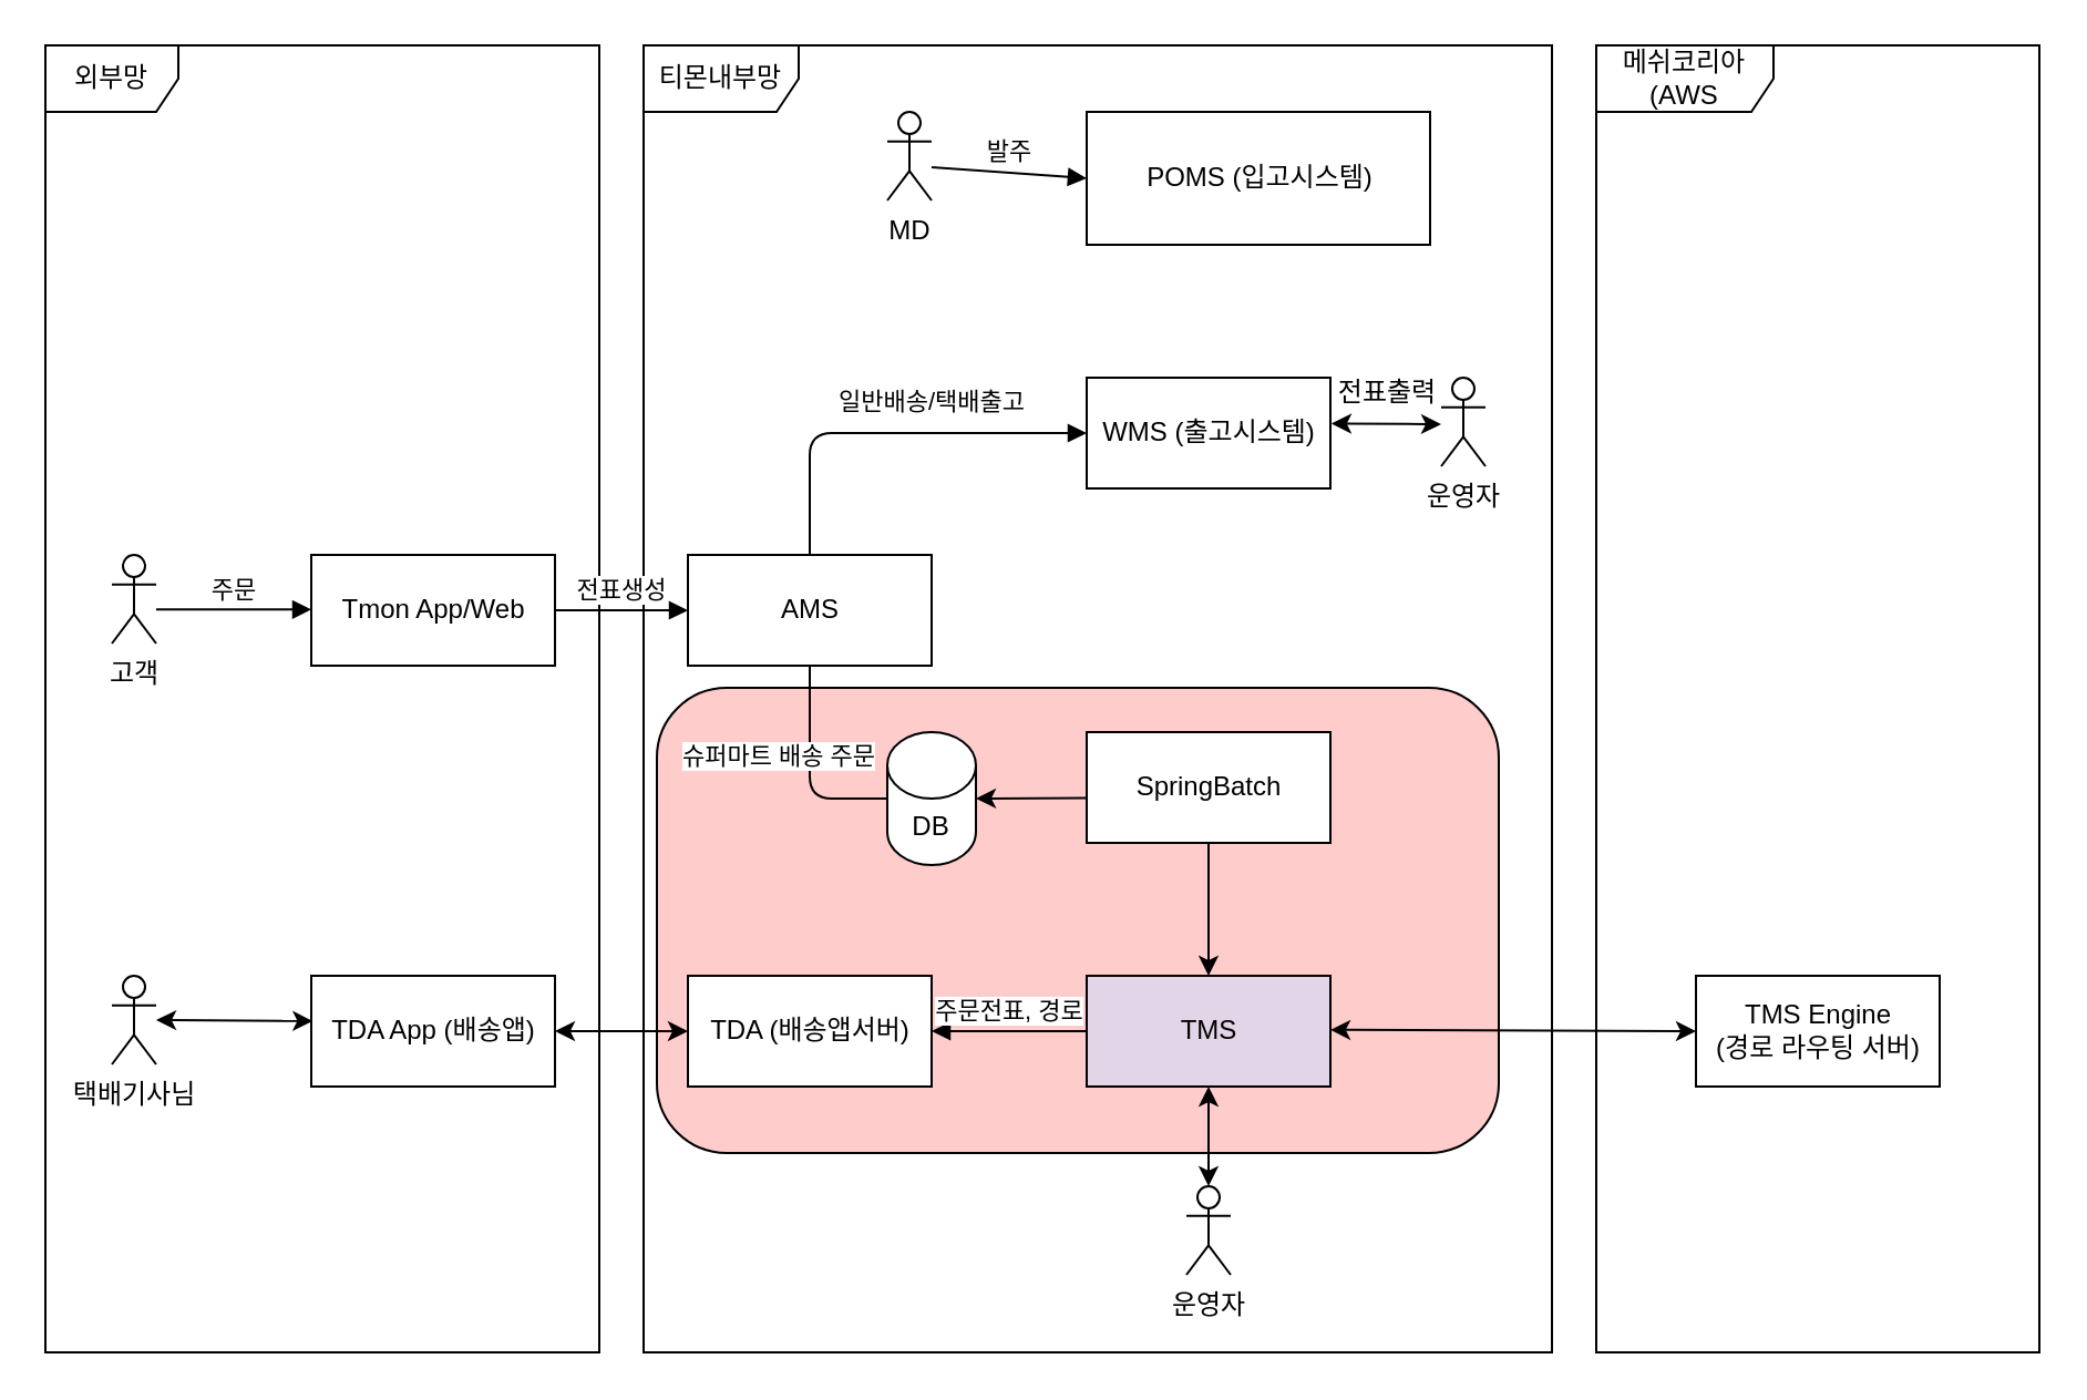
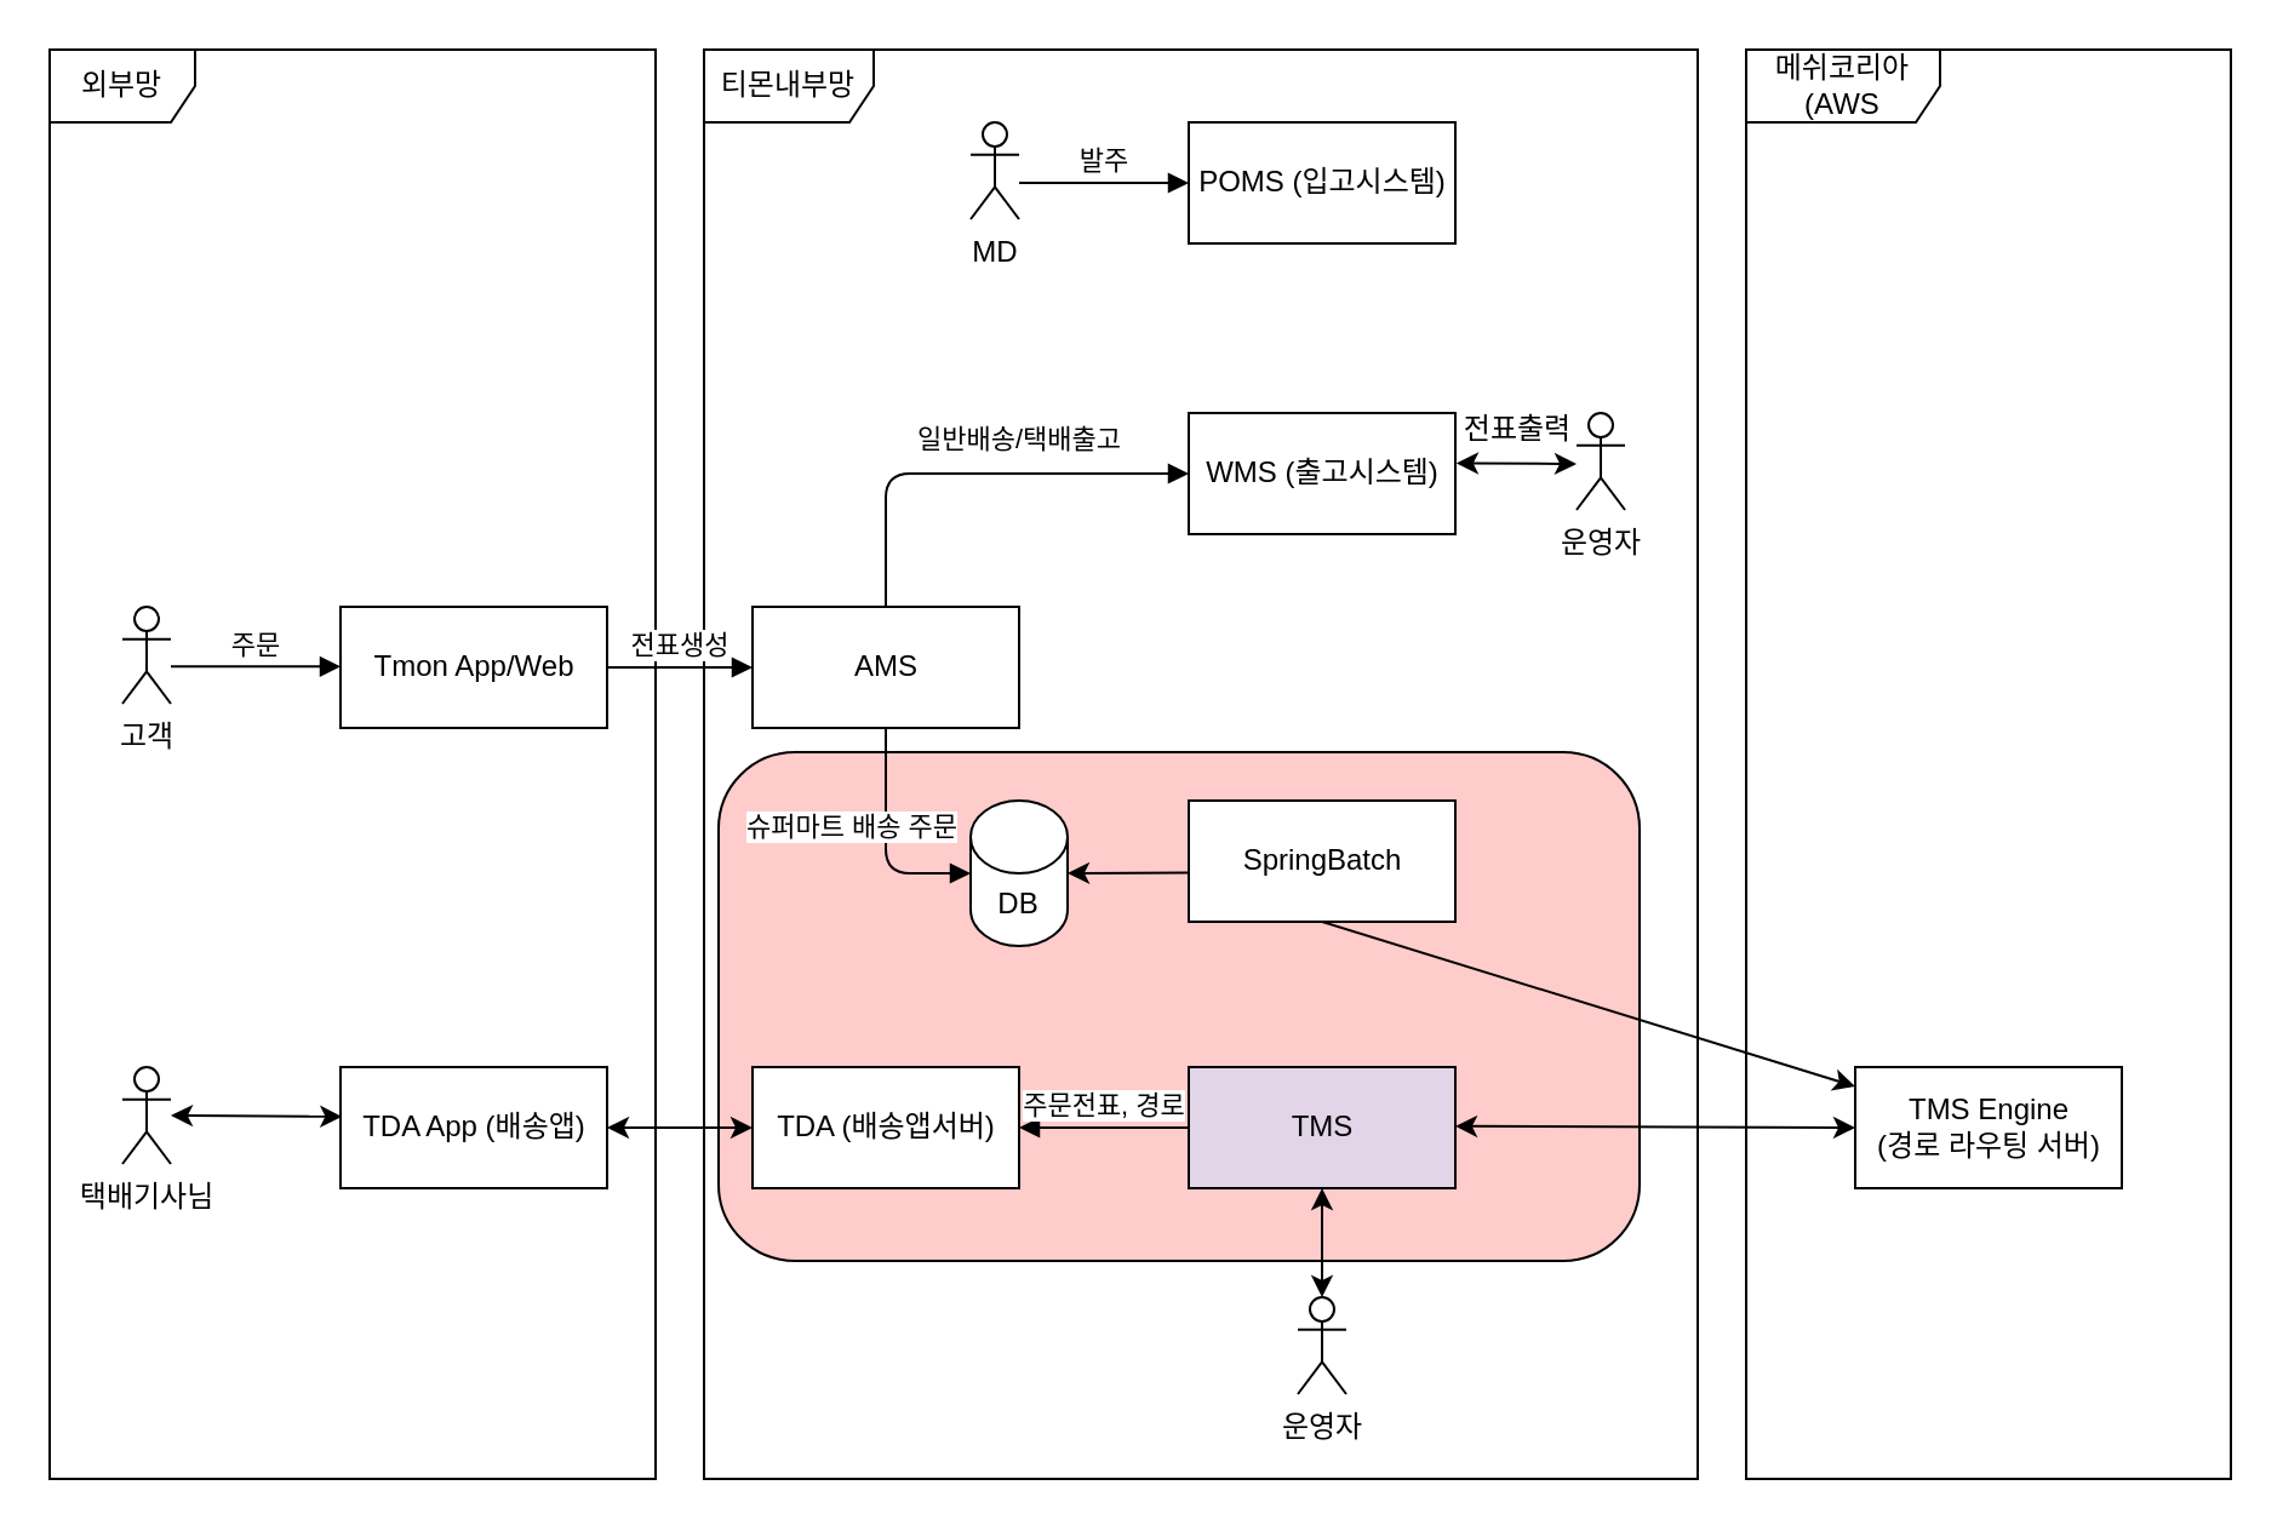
  <mxCell id="0" />
  <mxCell id="1" parent="0" />
  <mxCell id="2" value="티몬내부망" style="shape=umlFrame;whiteSpace=wrap;html=1;width=70;height=30;" vertex="1" parent="1"><mxGeometry x="290" y="20" width="410" height="590" as="geometry" /></mxCell>
  <mxCell id="3" value="" style="rounded=1;whiteSpace=wrap;html=1;fillColor=#FFCCCC;strokeColor=#000000;" vertex="1" parent="1"><mxGeometry x="296" y="310" width="380" height="210" as="geometry" /></mxCell>
  <mxCell id="4" value="외부망" style="shape=umlFrame;whiteSpace=wrap;html=1;" vertex="1" parent="1"><mxGeometry y="20" width="250" height="590" as="geometry" x="20" /></mxCell>
  <mxCell id="5" value="MD" style="shape=umlActor;verticalLabelPosition=bottom;verticalAlign=top;html=1;" vertex="1" parent="1"><mxGeometry x="400" y="50" width="20" height="40" as="geometry" /></mxCell>
- <mxCell id="6" value="POMS (입고시스템)" style="html=1;" vertex="1" parent="1"><mxGeometry x="490" y="50" width="155" height="60" as="geometry" /></mxCell>
+ <mxCell id="6" value="POMS (입고시스템)" style="html=1;" vertex="1" parent="1"><mxGeometry x="490" y="50" width="110" height="50" as="geometry" /></mxCell>
  <mxCell id="7" value="발주" style="html=1;verticalAlign=bottom;endArrow=block;entryX=0;entryY=0.5;entryDx=0;entryDy=0;" edge="1" parent="1" target="6"><mxGeometry width="80" relative="1" as="geometry"><mxPoint x="420" y="75" as="sourcePoint" /><mxPoint x="560" y="190" as="targetPoint" /></mxGeometry></mxCell>
  <mxCell id="8" value="고객" style="shape=umlActor;verticalLabelPosition=bottom;verticalAlign=top;html=1;" vertex="1" parent="1"><mxGeometry x="50" y="250" width="20" height="40" as="geometry" /></mxCell>
  <mxCell id="9" value="Tmon App/Web" style="html=1;" vertex="1" parent="1"><mxGeometry x="140" y="250" width="110" height="50" as="geometry" /></mxCell>
  <mxCell id="10" value="주문" style="html=1;verticalAlign=bottom;endArrow=block;entryX=0;entryY=0.5;entryDx=0;entryDy=0;" edge="1" parent="1"><mxGeometry width="80" relative="1" as="geometry"><mxPoint x="70" y="274.66" as="sourcePoint" /><mxPoint x="140" y="274.66" as="targetPoint" /></mxGeometry></mxCell>
  <mxCell id="11" value="AMS" style="html=1;" vertex="1" parent="1"><mxGeometry x="310" y="250" width="110" height="50" as="geometry" /></mxCell>
  <mxCell id="12" value="전표생성" style="html=1;verticalAlign=bottom;endArrow=block;entryX=0;entryY=0.5;entryDx=0;entryDy=0;" edge="1" parent="1" target="11"><mxGeometry width="80" relative="1" as="geometry"><mxPoint x="250" y="275" as="sourcePoint" /><mxPoint x="150" y="284.66" as="targetPoint" /></mxGeometry></mxCell>
  <mxCell id="13" value="WMS (출고시스템)" style="html=1;" vertex="1" parent="1"><mxGeometry x="490" y="170" width="110" height="50" as="geometry" /></mxCell>
  <mxCell id="14" value="일반배송/택배출고" style="html=1;verticalAlign=bottom;endArrow=block;entryX=0;entryY=0.5;entryDx=0;entryDy=0;exitX=0.5;exitY=0;exitDx=0;exitDy=0;" edge="1" parent="1" source="11" target="13"><mxGeometry x="0.222" y="5" width="80" relative="1" as="geometry"><mxPoint x="260" y="285" as="sourcePoint" /><mxPoint x="320" y="285" as="targetPoint" /><Array as="points"><mxPoint x="365" y="195" /></Array><mxPoint as="offset" /></mxGeometry></mxCell>
  <mxCell id="15" value="TMS" style="html=1;fillColor=#e1d5e7;" vertex="1" parent="1"><mxGeometry x="490" y="440" width="110" height="50" as="geometry" /></mxCell>
- <mxCell id="16" value="" style="html=1;verticalAlign=bottom;endArrow=none;entryX=0;entryY=0.5;entryDx=0;entryDy=0;exitX=0.5;exitY=1;exitDx=0;exitDy=0;entryPerimeter=0;" edge="1" parent="1" source="11" target="32"><mxGeometry x="1" y="125" width="80" relative="1" as="geometry"><mxPoint x="375" y="260" as="sourcePoint" /><mxPoint x="500" y="205" as="targetPoint" /><Array as="points"><mxPoint x="365" y="360" /></Array><mxPoint x="110" y="65" as="offset" /></mxGeometry></mxCell>
+ <mxCell id="16" value="" style="html=1;verticalAlign=bottom;endArrow=block;entryX=0;entryY=0.5;entryDx=0;entryDy=0;exitX=0.5;exitY=1;exitDx=0;exitDy=0;entryPerimeter=0;" edge="1" parent="1" source="11" target="32"><mxGeometry x="1" y="125" width="80" relative="1" as="geometry"><mxPoint x="375" y="260" as="sourcePoint" /><mxPoint x="500" y="205" as="targetPoint" /><Array as="points"><mxPoint x="365" y="360" /></Array><mxPoint x="110" y="65" as="offset" /></mxGeometry></mxCell>
  <mxCell id="17" value="슈퍼마트 배송 주문" style="edgeLabel;html=1;align=center;verticalAlign=middle;resizable=0;points=[];" vertex="1" connectable="0" parent="16"><mxGeometry x="-0.074" y="1" relative="1" as="geometry"><mxPoint x="-16" y="-4" as="offset" /></mxGeometry></mxCell>
  <mxCell id="18" value="택배기사님" style="shape=umlActor;verticalLabelPosition=bottom;verticalAlign=top;html=1;" vertex="1" parent="1"><mxGeometry x="50" y="440" width="20" height="40" as="geometry" /></mxCell>
  <mxCell id="19" value="TDA App (배송앱)" style="html=1;" vertex="1" parent="1"><mxGeometry x="140" y="440" width="110" height="50" as="geometry" /></mxCell>
  <mxCell id="20" value="" style="endArrow=classic;startArrow=classic;html=1;entryX=0.006;entryY=0.409;entryDx=0;entryDy=0;entryPerimeter=0;" edge="1" parent="1" target="19"><mxGeometry width="50" height="50" relative="1" as="geometry"><mxPoint x="70" y="460" as="sourcePoint" /><mxPoint x="450" y="190" as="targetPoint" /></mxGeometry></mxCell>
  <mxCell id="21" value="TDA (배송앱서버)" style="html=1;" vertex="1" parent="1"><mxGeometry x="310" y="440" width="110" height="50" as="geometry" /></mxCell>
  <mxCell id="22" value="" style="endArrow=classic;startArrow=classic;html=1;entryX=0;entryY=0.5;entryDx=0;entryDy=0;" edge="1" parent="1" target="21"><mxGeometry width="50" height="50" relative="1" as="geometry"><mxPoint x="250" y="465" as="sourcePoint" /><mxPoint x="150.66" y="470.45" as="targetPoint" /></mxGeometry></mxCell>
  <mxCell id="23" value="메쉬코리아(AWS" style="shape=umlFrame;whiteSpace=wrap;html=1;width=80;height=30;" vertex="1" parent="1"><mxGeometry x="720" y="20" width="200" height="590" as="geometry" /></mxCell>
  <mxCell id="24" value="TMS Engine&lt;br&gt;(경로 라우팅 서버)" style="html=1;" vertex="1" parent="1"><mxGeometry x="765" y="440" width="110" height="50" as="geometry" /></mxCell>
  <mxCell id="25" value="" style="endArrow=classic;startArrow=classic;html=1;entryX=0;entryY=0.5;entryDx=0;entryDy=0;" edge="1" parent="1" target="24"><mxGeometry width="50" height="50" relative="1" as="geometry"><mxPoint x="600" y="464.41" as="sourcePoint" /><mxPoint x="670.66" y="464.86" as="targetPoint" /></mxGeometry></mxCell>
  <mxCell id="26" value="운영자" style="shape=umlActor;verticalLabelPosition=bottom;verticalAlign=top;html=1;" vertex="1" parent="1"><mxGeometry x="650" y="170" width="20" height="40" as="geometry" /></mxCell>
  <mxCell id="27" value="" style="endArrow=classic;startArrow=classic;html=1;exitX=1.004;exitY=0.414;exitDx=0;exitDy=0;exitPerimeter=0;" edge="1" parent="1" source="13"><mxGeometry width="50" height="50" relative="1" as="geometry"><mxPoint x="500" y="260" as="sourcePoint" /><mxPoint x="650" y="191" as="targetPoint" /></mxGeometry></mxCell>
  <mxCell id="28" value="전표출력" style="text;html=1;strokeColor=none;fillColor=none;align=center;verticalAlign=middle;whiteSpace=wrap;rounded=0;" vertex="1" parent="1"><mxGeometry x="596" y="167" width="60" height="20" as="geometry" /></mxCell>
  <mxCell id="29" value="SpringBatch" style="html=1;" vertex="1" parent="1"><mxGeometry x="490" y="330" width="110" height="50" as="geometry" /></mxCell>
  <mxCell id="30" value="주문전표, 경로" style="html=1;verticalAlign=bottom;endArrow=block;entryX=1;entryY=0.5;entryDx=0;entryDy=0;exitX=0;exitY=0.5;exitDx=0;exitDy=0;" edge="1" parent="1" source="15" target="21"><mxGeometry width="80" relative="1" as="geometry"><mxPoint x="260" y="285" as="sourcePoint" /><mxPoint x="320" y="285" as="targetPoint" /></mxGeometry></mxCell>
- <mxCell id="31" value="" style="endArrow=classic;html=1;entryX=0.5;entryY=0;entryDx=0;entryDy=0;exitX=0.5;exitY=1;exitDx=0;exitDy=0;" edge="1" parent="1" source="29" target="15"><mxGeometry width="50" height="50" relative="1" as="geometry"><mxPoint x="420" y="320" as="sourcePoint" /><mxPoint x="470" y="270" as="targetPoint" /></mxGeometry></mxCell>
+ <mxCell id="31" value="" style="endArrow=classic;html=1;exitX=0.5;exitY=1;exitDx=0;exitDy=0;" edge="1" parent="1" source="29" target="24"><mxGeometry width="50" height="50" relative="1" as="geometry"><mxPoint x="420" y="320" as="sourcePoint" /><mxPoint x="470" y="270" as="targetPoint" /></mxGeometry></mxCell>
  <mxCell id="32" value="DB" style="shape=cylinder3;whiteSpace=wrap;html=1;boundedLbl=1;backgroundOutline=1;size=15;" vertex="1" parent="1"><mxGeometry x="400" y="330" width="40" height="60" as="geometry" /></mxCell>
  <mxCell id="33" value="" style="endArrow=classic;html=1;exitX=0.001;exitY=0.594;exitDx=0;exitDy=0;entryX=1;entryY=0.5;entryDx=0;entryDy=0;entryPerimeter=0;exitPerimeter=0;" edge="1" parent="1" source="29" target="32"><mxGeometry width="50" height="50" relative="1" as="geometry"><mxPoint x="400" y="310" as="sourcePoint" /><mxPoint x="450" y="260" as="targetPoint" /></mxGeometry></mxCell>
  <mxCell id="34" value="운영자" style="shape=umlActor;verticalLabelPosition=bottom;verticalAlign=top;html=1;" vertex="1" parent="1"><mxGeometry x="535" y="535" width="20" height="40" as="geometry" /></mxCell>
  <mxCell id="35" value="" style="endArrow=classic;startArrow=classic;html=1;exitX=0.5;exitY=0;exitDx=0;exitDy=0;exitPerimeter=0;entryX=0.5;entryY=1;entryDx=0;entryDy=0;" edge="1" parent="1" source="34" target="15"><mxGeometry width="50" height="50" relative="1" as="geometry"><mxPoint x="550" y="390" as="sourcePoint" /><mxPoint x="600" y="340" as="targetPoint" /></mxGeometry></mxCell>
